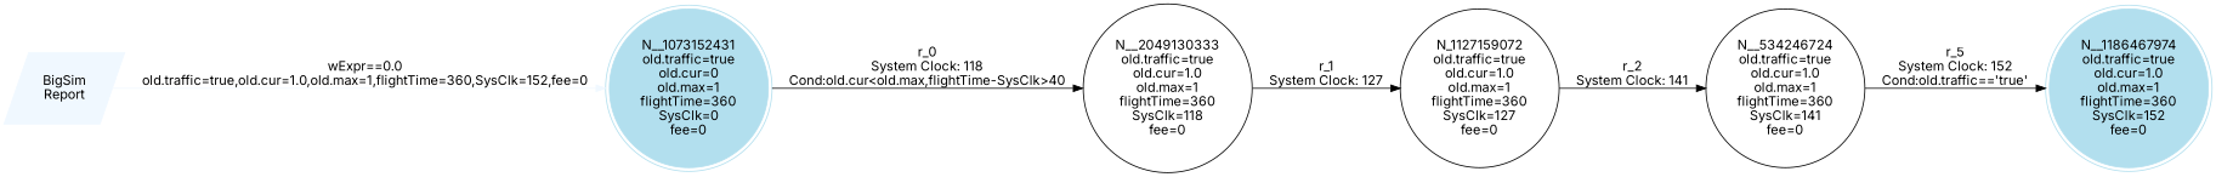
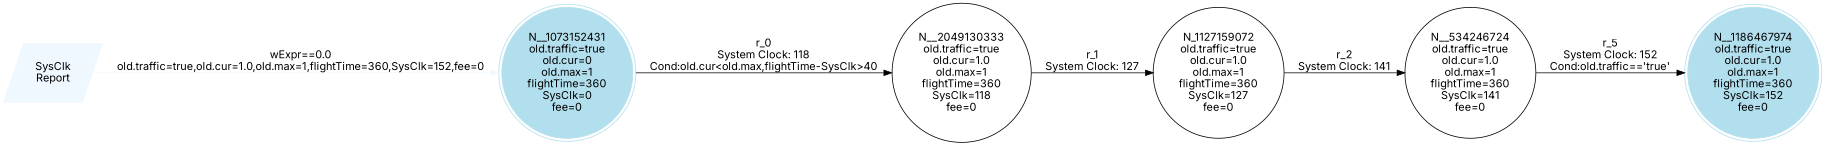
  digraph {
    rankdir=LR
    fontname=Inter
    node [shape=circle fontname=Inter]
    edge [fontname=Inter]
-   n1 [color=aliceblue label="BigSim\nReport" shape=parallelogram style=filled]
+   n1 [color=aliceblue label="SysClk\nReport" shape=parallelogram style=filled]
    n2 [color=lightblue2 label="N__1073152431\nold.traffic=true\nold.cur=0\nold.max=1\nflightTime=360\nSysClk=0\nfee=0" shape=doublecircle style=filled]
    n3 [label="N__2049130333\nold.traffic=true\nold.cur=1.0\nold.max=1\nflightTime=360\nSysClk=118\nfee=0"]
    n4 [color=lightblue2 label="N__1186467974\nold.traffic=true\nold.cur=1.0\nold.max=1\nflightTime=360\nSysClk=152\nfee=0" shape=doublecircle style=filled]
    n5 [label="N__534246724\nold.traffic=true\nold.cur=1.0\nold.max=1\nflightTime=360\nSysClk=141\nfee=0"]
    n6 [label="N_1127159072\nold.traffic=true\nold.cur=1.0\nold.max=1\nflightTime=360\nSysClk=127\nfee=0"]
    n1 -> n2 [color=aliceblue label="wExpr==0.0\nold.traffic=true,old.cur=1.0,old.max=1,flightTime=360,SysClk=152,fee=0"]
    n2 -> n3 [label="r_0\nSystem Clock: 118\nCond:old.cur<old.max,flightTime-SysClk>40"]
    n3 -> n6 [label="r_1\nSystem Clock: 127"]
    n5 -> n4 [label="r_5\nSystem Clock: 152\nCond:old.traffic=='true'"]
    n6 -> n5 [label="r_2\nSystem Clock: 141"]
  }
